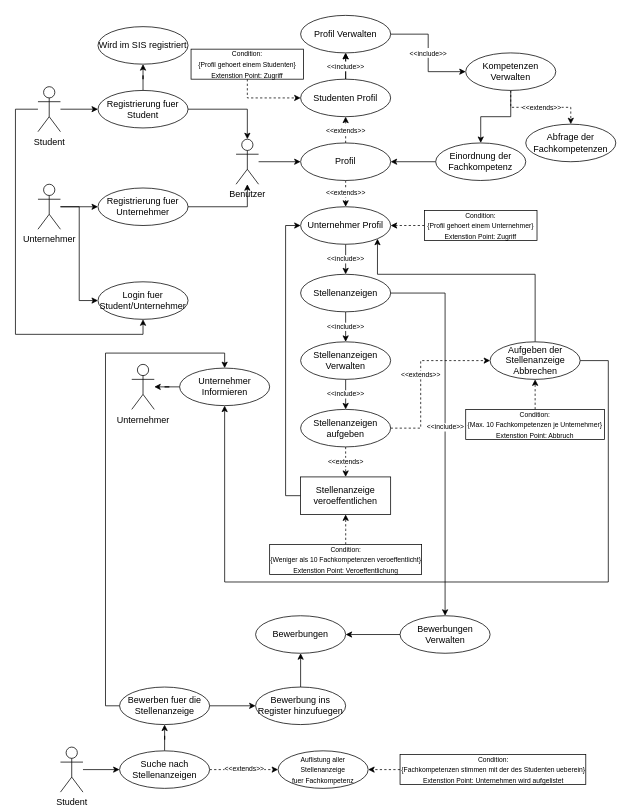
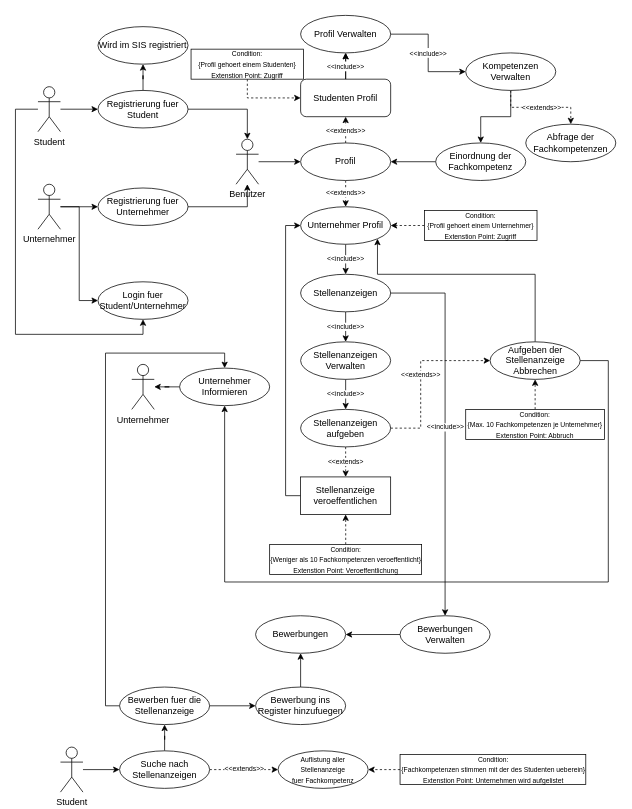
  <mxCell id="0" />
  <mxCell id="1" parent="0" />
  <mxCell id="2" style="edgeStyle=orthogonalEdgeStyle;orthogonalLoop=1;jettySize=auto;html=1;entryX=0;entryY=0.5;entryDx=0;entryDy=0;strokeColor=default;rounded=0;strokeWidth=1;" parent="1" source="4" target="10" edge="1"><mxGeometry relative="1" as="geometry" /></mxCell>
  <mxCell id="3" style="edgeStyle=orthogonalEdgeStyle;rounded=0;orthogonalLoop=1;jettySize=auto;html=1;entryX=0.5;entryY=1;entryDx=0;entryDy=0;" parent="1" source="4" target="16" edge="1"><mxGeometry relative="1" as="geometry"><Array as="points"><mxPoint x="20" y="145" /><mxPoint x="20" y="445" /><mxPoint x="190" y="445" /></Array></mxGeometry></mxCell>
  <mxCell id="4" value="Student" style="shape=umlActor;verticalLabelPosition=bottom;verticalAlign=top;html=1;outlineConnect=0;" parent="1" vertex="1"><mxGeometry x="50" y="115" width="30" height="60" as="geometry" /></mxCell>
  <mxCell id="5" style="edgeStyle=orthogonalEdgeStyle;rounded=0;orthogonalLoop=1;jettySize=auto;html=1;entryX=0;entryY=0.5;entryDx=0;entryDy=0;" parent="1" source="7" target="14" edge="1"><mxGeometry relative="1" as="geometry" /></mxCell>
  <mxCell id="6" style="edgeStyle=orthogonalEdgeStyle;rounded=0;orthogonalLoop=1;jettySize=auto;html=1;entryX=0;entryY=0.5;entryDx=0;entryDy=0;" parent="1" source="7" target="16" edge="1"><mxGeometry relative="1" as="geometry" /></mxCell>
  <mxCell id="7" value="Unternehmer" style="shape=umlActor;verticalLabelPosition=bottom;verticalAlign=top;html=1;outlineConnect=0;" parent="1" vertex="1"><mxGeometry x="50" y="245" width="30" height="60" as="geometry" /></mxCell>
  <mxCell id="8" style="edgeStyle=orthogonalEdgeStyle;rounded=0;orthogonalLoop=1;jettySize=auto;html=1;entryX=0.5;entryY=0;entryDx=0;entryDy=0;entryPerimeter=0;" parent="1" source="10" target="12" edge="1"><mxGeometry relative="1" as="geometry" /></mxCell>
  <mxCell id="9" style="edgeStyle=orthogonalEdgeStyle;rounded=0;orthogonalLoop=1;jettySize=auto;html=1;entryX=0.5;entryY=1;entryDx=0;entryDy=0;" parent="1" source="10" target="15" edge="1"><mxGeometry relative="1" as="geometry" /></mxCell>
  <mxCell id="10" value="Registrierung fuer Student" style="ellipse;whiteSpace=wrap;html=1;" parent="1" vertex="1"><mxGeometry x="130" y="120" width="120" height="50" as="geometry" /></mxCell>
  <mxCell id="11" style="edgeStyle=orthogonalEdgeStyle;rounded=0;orthogonalLoop=1;jettySize=auto;html=1;entryX=0;entryY=0.5;entryDx=0;entryDy=0;" parent="1" source="12" target="19" edge="1"><mxGeometry relative="1" as="geometry" /></mxCell>
  <mxCell id="12" value="Benutzer" style="shape=umlActor;verticalLabelPosition=bottom;verticalAlign=top;html=1;outlineConnect=0;" parent="1" vertex="1"><mxGeometry x="314" y="185" width="30" height="60" as="geometry" /></mxCell>
  <mxCell id="13" style="edgeStyle=orthogonalEdgeStyle;rounded=0;orthogonalLoop=1;jettySize=auto;html=1;" parent="1" source="14" target="12" edge="1"><mxGeometry relative="1" as="geometry" /></mxCell>
  <mxCell id="14" value="Registrierung fuer Unternehmer" style="ellipse;whiteSpace=wrap;html=1;" parent="1" vertex="1"><mxGeometry x="130" y="250" width="120" height="50" as="geometry" /></mxCell>
  <mxCell id="15" value="Wird im SIS registriert" style="ellipse;whiteSpace=wrap;html=1;" parent="1" vertex="1"><mxGeometry x="130" y="35" width="120" height="50" as="geometry" /></mxCell>
  <mxCell id="16" value="Login fuer Student/Unternehmer" style="ellipse;whiteSpace=wrap;html=1;" parent="1" vertex="1"><mxGeometry x="130" y="375" width="120" height="50" as="geometry" /></mxCell>
  <mxCell id="17" value="&lt;font style=&quot;font-size: 9px&quot;&gt;&amp;lt;&amp;lt;extends&amp;gt;&amp;gt;&lt;/font&gt;" style="edgeStyle=orthogonalEdgeStyle;rounded=0;orthogonalLoop=1;jettySize=auto;html=1;entryX=0.5;entryY=1;entryDx=0;entryDy=0;strokeColor=default;strokeWidth=1;dashed=1;" parent="1" source="19" target="30" edge="1"><mxGeometry relative="1" as="geometry" /></mxCell>
  <mxCell id="18" value="&amp;lt;&amp;lt;extends&amp;gt;&amp;gt;" style="edgeStyle=orthogonalEdgeStyle;rounded=0;orthogonalLoop=1;jettySize=auto;html=1;entryX=0.5;entryY=0;entryDx=0;entryDy=0;fontSize=9;strokeColor=default;strokeWidth=1;dashed=1;" parent="1" source="19" target="34" edge="1"><mxGeometry relative="1" as="geometry" /></mxCell>
  <mxCell id="19" value="Profil" style="ellipse;whiteSpace=wrap;html=1;" parent="1" vertex="1"><mxGeometry x="400" y="190" width="120" height="50" as="geometry" /></mxCell>
  <mxCell id="20" value="&lt;font style=&quot;font-size: 9px&quot;&gt;&amp;lt;&amp;lt;extends&amp;gt;&amp;gt;&lt;/font&gt;" style="edgeStyle=orthogonalEdgeStyle;rounded=0;orthogonalLoop=1;jettySize=auto;html=1;entryX=0.5;entryY=0;entryDx=0;entryDy=0;strokeColor=default;strokeWidth=1;dashed=1;" parent="1" source="22" target="23" edge="1"><mxGeometry relative="1" as="geometry" /></mxCell>
  <mxCell id="21" style="edgeStyle=orthogonalEdgeStyle;rounded=0;orthogonalLoop=1;jettySize=auto;html=1;entryX=0.5;entryY=0;entryDx=0;entryDy=0;strokeColor=default;strokeWidth=1;" parent="1" source="22" target="27" edge="1"><mxGeometry relative="1" as="geometry" /></mxCell>
  <mxCell id="22" value="Kompetenzen&lt;br&gt;Verwalten" style="ellipse;whiteSpace=wrap;html=1;" parent="1" vertex="1"><mxGeometry x="620" y="70" width="120" height="50" as="geometry" /></mxCell>
  <mxCell id="23" value="Abfrage der&lt;br&gt;Fachkompetenzen" style="ellipse;whiteSpace=wrap;html=1;" parent="1" vertex="1"><mxGeometry x="700" y="165" width="120" height="50" as="geometry" /></mxCell>
  <mxCell id="24" value="&lt;font style=&quot;font-size: 9px&quot;&gt;&amp;lt;&amp;lt;include&amp;gt;&amp;gt;&lt;/font&gt;" style="edgeStyle=orthogonalEdgeStyle;rounded=0;orthogonalLoop=1;jettySize=auto;html=1;entryX=0;entryY=0.5;entryDx=0;entryDy=0;strokeColor=default;strokeWidth=1;" parent="1" source="25" target="22" edge="1"><mxGeometry relative="1" as="geometry" /></mxCell>
  <mxCell id="25" value="Profil Verwalten" style="ellipse;whiteSpace=wrap;html=1;" parent="1" vertex="1"><mxGeometry x="400" y="20" width="120" height="50" as="geometry" /></mxCell>
  <mxCell id="26" style="edgeStyle=orthogonalEdgeStyle;rounded=0;orthogonalLoop=1;jettySize=auto;html=1;entryX=1;entryY=0.5;entryDx=0;entryDy=0;strokeColor=default;strokeWidth=1;" parent="1" source="27" target="19" edge="1"><mxGeometry relative="1" as="geometry" /></mxCell>
  <mxCell id="27" value="Einordnung der Fachkompetenz" style="ellipse;whiteSpace=wrap;html=1;" parent="1" vertex="1"><mxGeometry x="580" y="190" width="120" height="50" as="geometry" /></mxCell>
  <mxCell id="28" style="edgeStyle=orthogonalEdgeStyle;rounded=0;orthogonalLoop=1;jettySize=auto;html=1;entryX=0.5;entryY=1;entryDx=0;entryDy=0;strokeColor=default;strokeWidth=1;" parent="1" source="30" target="25" edge="1"><mxGeometry relative="1" as="geometry" /></mxCell>
  <mxCell id="29" value="&lt;font style=&quot;font-size: 9px&quot;&gt;&amp;lt;&amp;lt;include&amp;gt;&amp;gt;&lt;/font&gt;" style="edgeStyle=orthogonalEdgeStyle;rounded=0;orthogonalLoop=1;jettySize=auto;html=1;strokeColor=default;strokeWidth=1;" parent="1" source="30" target="25" edge="1"><mxGeometry relative="1" as="geometry" /></mxCell>
- <mxCell id="30" value="Studenten Profil" style="ellipse;whiteSpace=wrap;html=1;" parent="1" vertex="1"><mxGeometry x="400" y="105" width="120" height="50" as="geometry" /></mxCell>
+ <mxCell id="30" value="Studenten Profil" style="whiteSpace=wrap;html=1;rounded=1;" parent="1" vertex="1"><mxGeometry x="400" y="105" width="120" height="50" as="geometry" /></mxCell>
  <mxCell id="31" style="edgeStyle=orthogonalEdgeStyle;rounded=0;orthogonalLoop=1;jettySize=auto;html=1;entryX=0;entryY=0.5;entryDx=0;entryDy=0;fontSize=9;strokeColor=default;strokeWidth=1;dashed=1;" parent="1" source="32" target="30" edge="1"><mxGeometry relative="1" as="geometry" /></mxCell>
  <mxCell id="32" value="&lt;font style=&quot;font-size: 9px&quot;&gt;Condition:&lt;br&gt;{Profil gehoert einem Studenten}&lt;br&gt;Extenstion Point: Zugriff&lt;/font&gt;" style="rounded=0;whiteSpace=wrap;html=1;" parent="1" vertex="1"><mxGeometry x="254" y="65" width="150" height="40" as="geometry" /></mxCell>
  <mxCell id="33" value="&amp;lt;&amp;lt;include&amp;gt;&amp;gt;" style="edgeStyle=orthogonalEdgeStyle;rounded=0;orthogonalLoop=1;jettySize=auto;html=1;entryX=0.5;entryY=0;entryDx=0;entryDy=0;fontSize=9;strokeColor=default;strokeWidth=1;" parent="1" source="34" target="56" edge="1"><mxGeometry relative="1" as="geometry" /></mxCell>
  <mxCell id="34" value="Unternehmer Profil" style="ellipse;whiteSpace=wrap;html=1;" parent="1" vertex="1"><mxGeometry x="400" y="275" width="120" height="50" as="geometry" /></mxCell>
  <mxCell id="35" style="edgeStyle=orthogonalEdgeStyle;rounded=0;orthogonalLoop=1;jettySize=auto;html=1;entryX=1;entryY=0.5;entryDx=0;entryDy=0;fontSize=9;strokeColor=default;strokeWidth=1;dashed=1;" parent="1" source="36" target="34" edge="1"><mxGeometry relative="1" as="geometry" /></mxCell>
  <mxCell id="36" value="&lt;font style=&quot;font-size: 9px&quot;&gt;Condition:&lt;br&gt;{Profil gehoert einem Unternehmer}&lt;br&gt;Extenstion Point: Zugriff&lt;/font&gt;" style="rounded=0;whiteSpace=wrap;html=1;" parent="1" vertex="1"><mxGeometry x="565" y="280" width="150" height="40" as="geometry" /></mxCell>
  <mxCell id="37" value="&amp;lt;&amp;lt;include&amp;gt;&amp;gt;" style="edgeStyle=orthogonalEdgeStyle;rounded=0;orthogonalLoop=1;jettySize=auto;html=1;entryX=0.5;entryY=0;entryDx=0;entryDy=0;fontSize=9;strokeColor=default;strokeWidth=1;" parent="1" source="38" target="41" edge="1"><mxGeometry relative="1" as="geometry" /></mxCell>
  <mxCell id="38" value="Stellenanzeigen&lt;br&gt;Verwalten" style="ellipse;whiteSpace=wrap;html=1;" parent="1" vertex="1"><mxGeometry x="400" y="455" width="120" height="50" as="geometry" /></mxCell>
  <mxCell id="39" value="&amp;lt;&amp;lt;extends&amp;gt;&amp;gt;" style="edgeStyle=orthogonalEdgeStyle;rounded=0;orthogonalLoop=1;jettySize=auto;html=1;entryX=0;entryY=0.5;entryDx=0;entryDy=0;fontSize=9;strokeColor=default;strokeWidth=1;dashed=1;" parent="1" source="41" target="46" edge="1"><mxGeometry relative="1" as="geometry"><Array as="points"><mxPoint x="560" y="570" /><mxPoint x="560" y="480" /></Array></mxGeometry></mxCell>
  <mxCell id="40" value="&amp;lt;&amp;lt;extends&amp;gt;" style="edgeStyle=orthogonalEdgeStyle;rounded=0;orthogonalLoop=1;jettySize=auto;html=1;entryX=0.5;entryY=0;entryDx=0;entryDy=0;dashed=1;fontSize=9;strokeColor=default;strokeWidth=1;" parent="1" source="41" target="48" edge="1"><mxGeometry relative="1" as="geometry" /></mxCell>
  <mxCell id="41" value="Stellenanzeigen aufgeben" style="ellipse;whiteSpace=wrap;html=1;" parent="1" vertex="1"><mxGeometry x="400" y="545" width="120" height="50" as="geometry" /></mxCell>
  <mxCell id="42" style="edgeStyle=orthogonalEdgeStyle;rounded=0;orthogonalLoop=1;jettySize=auto;html=1;entryX=0.5;entryY=1;entryDx=0;entryDy=0;fontSize=9;strokeColor=default;strokeWidth=1;dashed=1;" parent="1" source="43" target="46" edge="1"><mxGeometry relative="1" as="geometry" /></mxCell>
  <mxCell id="43" value="&lt;font style=&quot;font-size: 9px&quot;&gt;Condition:&lt;br&gt;{Max. 10 Fachkompetenzen je Unternehmer}&lt;br&gt;Extenstion Point: Abbruch&lt;br&gt;&lt;/font&gt;" style="rounded=0;whiteSpace=wrap;html=1;" parent="1" vertex="1"><mxGeometry x="620" y="545" width="185" height="40" as="geometry" /></mxCell>
  <mxCell id="44" style="edgeStyle=orthogonalEdgeStyle;rounded=0;orthogonalLoop=1;jettySize=auto;html=1;entryX=1;entryY=1;entryDx=0;entryDy=0;fontSize=9;strokeColor=default;strokeWidth=1;" parent="1" source="46" target="34" edge="1"><mxGeometry relative="1" as="geometry"><Array as="points"><mxPoint x="712" y="365" /><mxPoint x="503" y="365" /></Array></mxGeometry></mxCell>
  <mxCell id="45" style="edgeStyle=orthogonalEdgeStyle;rounded=0;orthogonalLoop=1;jettySize=auto;html=1;entryX=0.5;entryY=1;entryDx=0;entryDy=0;fontSize=9;strokeColor=default;strokeWidth=1;" parent="1" source="46" target="53" edge="1"><mxGeometry relative="1" as="geometry"><Array as="points"><mxPoint x="810" y="480" /><mxPoint x="810" y="775" /><mxPoint x="299" y="775" /></Array></mxGeometry></mxCell>
  <mxCell id="46" value="Aufgeben der Stellenanzeige Abbrechen" style="ellipse;whiteSpace=wrap;html=1;" parent="1" vertex="1"><mxGeometry x="652.5" y="455" width="120" height="50" as="geometry" /></mxCell>
  <mxCell id="47" style="edgeStyle=orthogonalEdgeStyle;rounded=0;orthogonalLoop=1;jettySize=auto;html=1;entryX=0;entryY=0.5;entryDx=0;entryDy=0;fontSize=9;strokeColor=default;strokeWidth=1;" parent="1" source="48" target="34" edge="1"><mxGeometry relative="1" as="geometry"><Array as="points"><mxPoint x="380" y="660" /><mxPoint x="380" y="300" /></Array></mxGeometry></mxCell>
  <mxCell id="48" value="Stellenanzeige veroeffentlichen" style="whiteSpace=wrap;html=1;rounded=0;" parent="1" vertex="1"><mxGeometry x="400" y="635" width="120" height="50" as="geometry" /></mxCell>
  <mxCell id="49" style="edgeStyle=orthogonalEdgeStyle;rounded=0;orthogonalLoop=1;jettySize=auto;html=1;entryX=0.5;entryY=1;entryDx=0;entryDy=0;fontSize=9;strokeColor=default;strokeWidth=1;dashed=1;" parent="1" source="50" target="48" edge="1"><mxGeometry relative="1" as="geometry" /></mxCell>
  <mxCell id="50" value="&lt;font style=&quot;font-size: 9px&quot;&gt;Condition:&lt;br&gt;{Weniger als 10 Fachkompetenzen veroeffentlicht}&lt;br&gt;Extenstion Point: Veroeffentlichung&lt;br&gt;&lt;/font&gt;" style="rounded=0;whiteSpace=wrap;html=1;" parent="1" vertex="1"><mxGeometry x="358.75" y="725" width="202.5" height="40" as="geometry" /></mxCell>
  <mxCell id="51" value="Unternehmer" style="shape=umlActor;verticalLabelPosition=bottom;verticalAlign=top;html=1;outlineConnect=0;" parent="1" vertex="1"><mxGeometry x="175" y="485" width="30" height="60" as="geometry" /></mxCell>
  <mxCell id="52" style="edgeStyle=orthogonalEdgeStyle;rounded=0;orthogonalLoop=1;jettySize=auto;html=1;fontSize=9;strokeColor=default;strokeWidth=1;" parent="1" source="53" target="51" edge="1"><mxGeometry relative="1" as="geometry" /></mxCell>
  <mxCell id="53" value="Unternehmer Informieren" style="ellipse;whiteSpace=wrap;html=1;" parent="1" vertex="1"><mxGeometry x="238.75" y="490" width="120" height="50" as="geometry" /></mxCell>
  <mxCell id="54" value="&amp;lt;&amp;lt;include&amp;gt;&amp;gt;" style="edgeStyle=orthogonalEdgeStyle;rounded=0;orthogonalLoop=1;jettySize=auto;html=1;entryX=0.5;entryY=0;entryDx=0;entryDy=0;fontSize=9;strokeColor=default;strokeWidth=1;" parent="1" source="56" target="38" edge="1"><mxGeometry relative="1" as="geometry" /></mxCell>
  <mxCell id="55" value="&amp;lt;&amp;lt;include&amp;gt;&amp;gt;" style="edgeStyle=orthogonalEdgeStyle;rounded=0;orthogonalLoop=1;jettySize=auto;html=1;entryX=0.5;entryY=0;entryDx=0;entryDy=0;fontSize=9;strokeColor=default;strokeWidth=1;" parent="1" source="56" target="58" edge="1"><mxGeometry relative="1" as="geometry"><Array as="points"><mxPoint x="592" y="390" /></Array></mxGeometry></mxCell>
  <mxCell id="56" value="Stellenanzeigen" style="ellipse;whiteSpace=wrap;html=1;" parent="1" vertex="1"><mxGeometry x="400" y="365" width="120" height="50" as="geometry" /></mxCell>
  <mxCell id="57" style="edgeStyle=orthogonalEdgeStyle;rounded=0;orthogonalLoop=1;jettySize=auto;html=1;entryX=1;entryY=0.5;entryDx=0;entryDy=0;fontSize=9;strokeColor=default;strokeWidth=1;" parent="1" source="58" target="70" edge="1"><mxGeometry relative="1" as="geometry" /></mxCell>
  <mxCell id="58" value="Bewerbungen Verwalten" style="ellipse;whiteSpace=wrap;html=1;" parent="1" vertex="1"><mxGeometry x="532.5" y="820" width="120" height="50" as="geometry" /></mxCell>
  <mxCell id="59" style="edgeStyle=orthogonalEdgeStyle;rounded=0;orthogonalLoop=1;jettySize=auto;html=1;entryX=0;entryY=0.5;entryDx=0;entryDy=0;fontSize=9;strokeColor=default;strokeWidth=1;" parent="1" source="60" target="63" edge="1"><mxGeometry relative="1" as="geometry" /></mxCell>
  <mxCell id="60" value="Student" style="shape=umlActor;verticalLabelPosition=bottom;verticalAlign=top;html=1;outlineConnect=0;" parent="1" vertex="1"><mxGeometry x="80" y="995" width="30" height="60" as="geometry" /></mxCell>
  <mxCell id="61" value="&amp;lt;&amp;lt;extends&amp;gt;&amp;gt;" style="edgeStyle=orthogonalEdgeStyle;rounded=0;orthogonalLoop=1;jettySize=auto;html=1;entryX=0;entryY=0.5;entryDx=0;entryDy=0;fontSize=9;strokeColor=default;strokeWidth=1;dashed=1;" parent="1" source="63" target="64" edge="1"><mxGeometry relative="1" as="geometry" /></mxCell>
  <mxCell id="62" style="edgeStyle=orthogonalEdgeStyle;rounded=0;orthogonalLoop=1;jettySize=auto;html=1;entryX=0.5;entryY=1;entryDx=0;entryDy=0;fontSize=9;strokeColor=default;strokeWidth=1;" parent="1" source="63" target="69" edge="1"><mxGeometry relative="1" as="geometry" /></mxCell>
  <mxCell id="63" value="Suche nach Stellenanzeigen" style="ellipse;whiteSpace=wrap;html=1;" parent="1" vertex="1"><mxGeometry x="158.75" y="1000" width="120" height="50" as="geometry" /></mxCell>
  <mxCell id="64" value="&lt;font style=&quot;font-size: 9px&quot;&gt;Auflistung aller&lt;br&gt;Stellenanzeige&lt;br&gt;fuer Fachkompetenz&lt;/font&gt;" style="ellipse;whiteSpace=wrap;html=1;" parent="1" vertex="1"><mxGeometry x="370" y="1000" width="120" height="50" as="geometry" /></mxCell>
  <mxCell id="65" style="edgeStyle=orthogonalEdgeStyle;rounded=0;orthogonalLoop=1;jettySize=auto;html=1;entryX=1;entryY=0.5;entryDx=0;entryDy=0;fontSize=9;strokeColor=default;strokeWidth=1;dashed=1;" parent="1" source="66" target="64" edge="1"><mxGeometry relative="1" as="geometry" /></mxCell>
  <mxCell id="66" value="&lt;font style=&quot;font-size: 9px&quot;&gt;Condition:&lt;br&gt;{Fachkompetenzen stimmen mit der des Studenten ueberein}&lt;br&gt;Extenstion Point: Unternehmen wird aufgelistet&lt;br&gt;&lt;/font&gt;" style="rounded=0;whiteSpace=wrap;html=1;" parent="1" vertex="1"><mxGeometry x="532.5" y="1005" width="247.5" height="40" as="geometry" /></mxCell>
  <mxCell id="67" style="edgeStyle=orthogonalEdgeStyle;rounded=0;orthogonalLoop=1;jettySize=auto;html=1;entryX=0.5;entryY=0;entryDx=0;entryDy=0;fontSize=9;strokeColor=default;strokeWidth=1;" parent="1" source="69" target="53" edge="1"><mxGeometry relative="1" as="geometry"><Array as="points"><mxPoint x="140" y="940" /><mxPoint x="140" y="470" /><mxPoint x="299" y="470" /></Array></mxGeometry></mxCell>
  <mxCell id="68" style="edgeStyle=orthogonalEdgeStyle;rounded=0;orthogonalLoop=1;jettySize=auto;html=1;entryX=0;entryY=0.5;entryDx=0;entryDy=0;fontSize=9;strokeColor=default;strokeWidth=1;" parent="1" source="69" target="72" edge="1"><mxGeometry relative="1" as="geometry" /></mxCell>
  <mxCell id="69" value="Bewerben fuer die Stellenanzeige" style="ellipse;whiteSpace=wrap;html=1;" parent="1" vertex="1"><mxGeometry x="158.75" y="915" width="120" height="50" as="geometry" /></mxCell>
  <mxCell id="70" value="Bewerbungen" style="ellipse;whiteSpace=wrap;html=1;" parent="1" vertex="1"><mxGeometry x="340" y="820" width="120" height="50" as="geometry" /></mxCell>
  <mxCell id="71" style="edgeStyle=orthogonalEdgeStyle;rounded=0;orthogonalLoop=1;jettySize=auto;html=1;entryX=0.5;entryY=1;entryDx=0;entryDy=0;fontSize=9;strokeColor=default;strokeWidth=1;" parent="1" source="72" target="70" edge="1"><mxGeometry relative="1" as="geometry" /></mxCell>
  <mxCell id="72" value="Bewerbung ins Register hinzufuegen" style="ellipse;whiteSpace=wrap;html=1;" parent="1" vertex="1"><mxGeometry x="340" y="915" width="120" height="50" as="geometry" /></mxCell>
